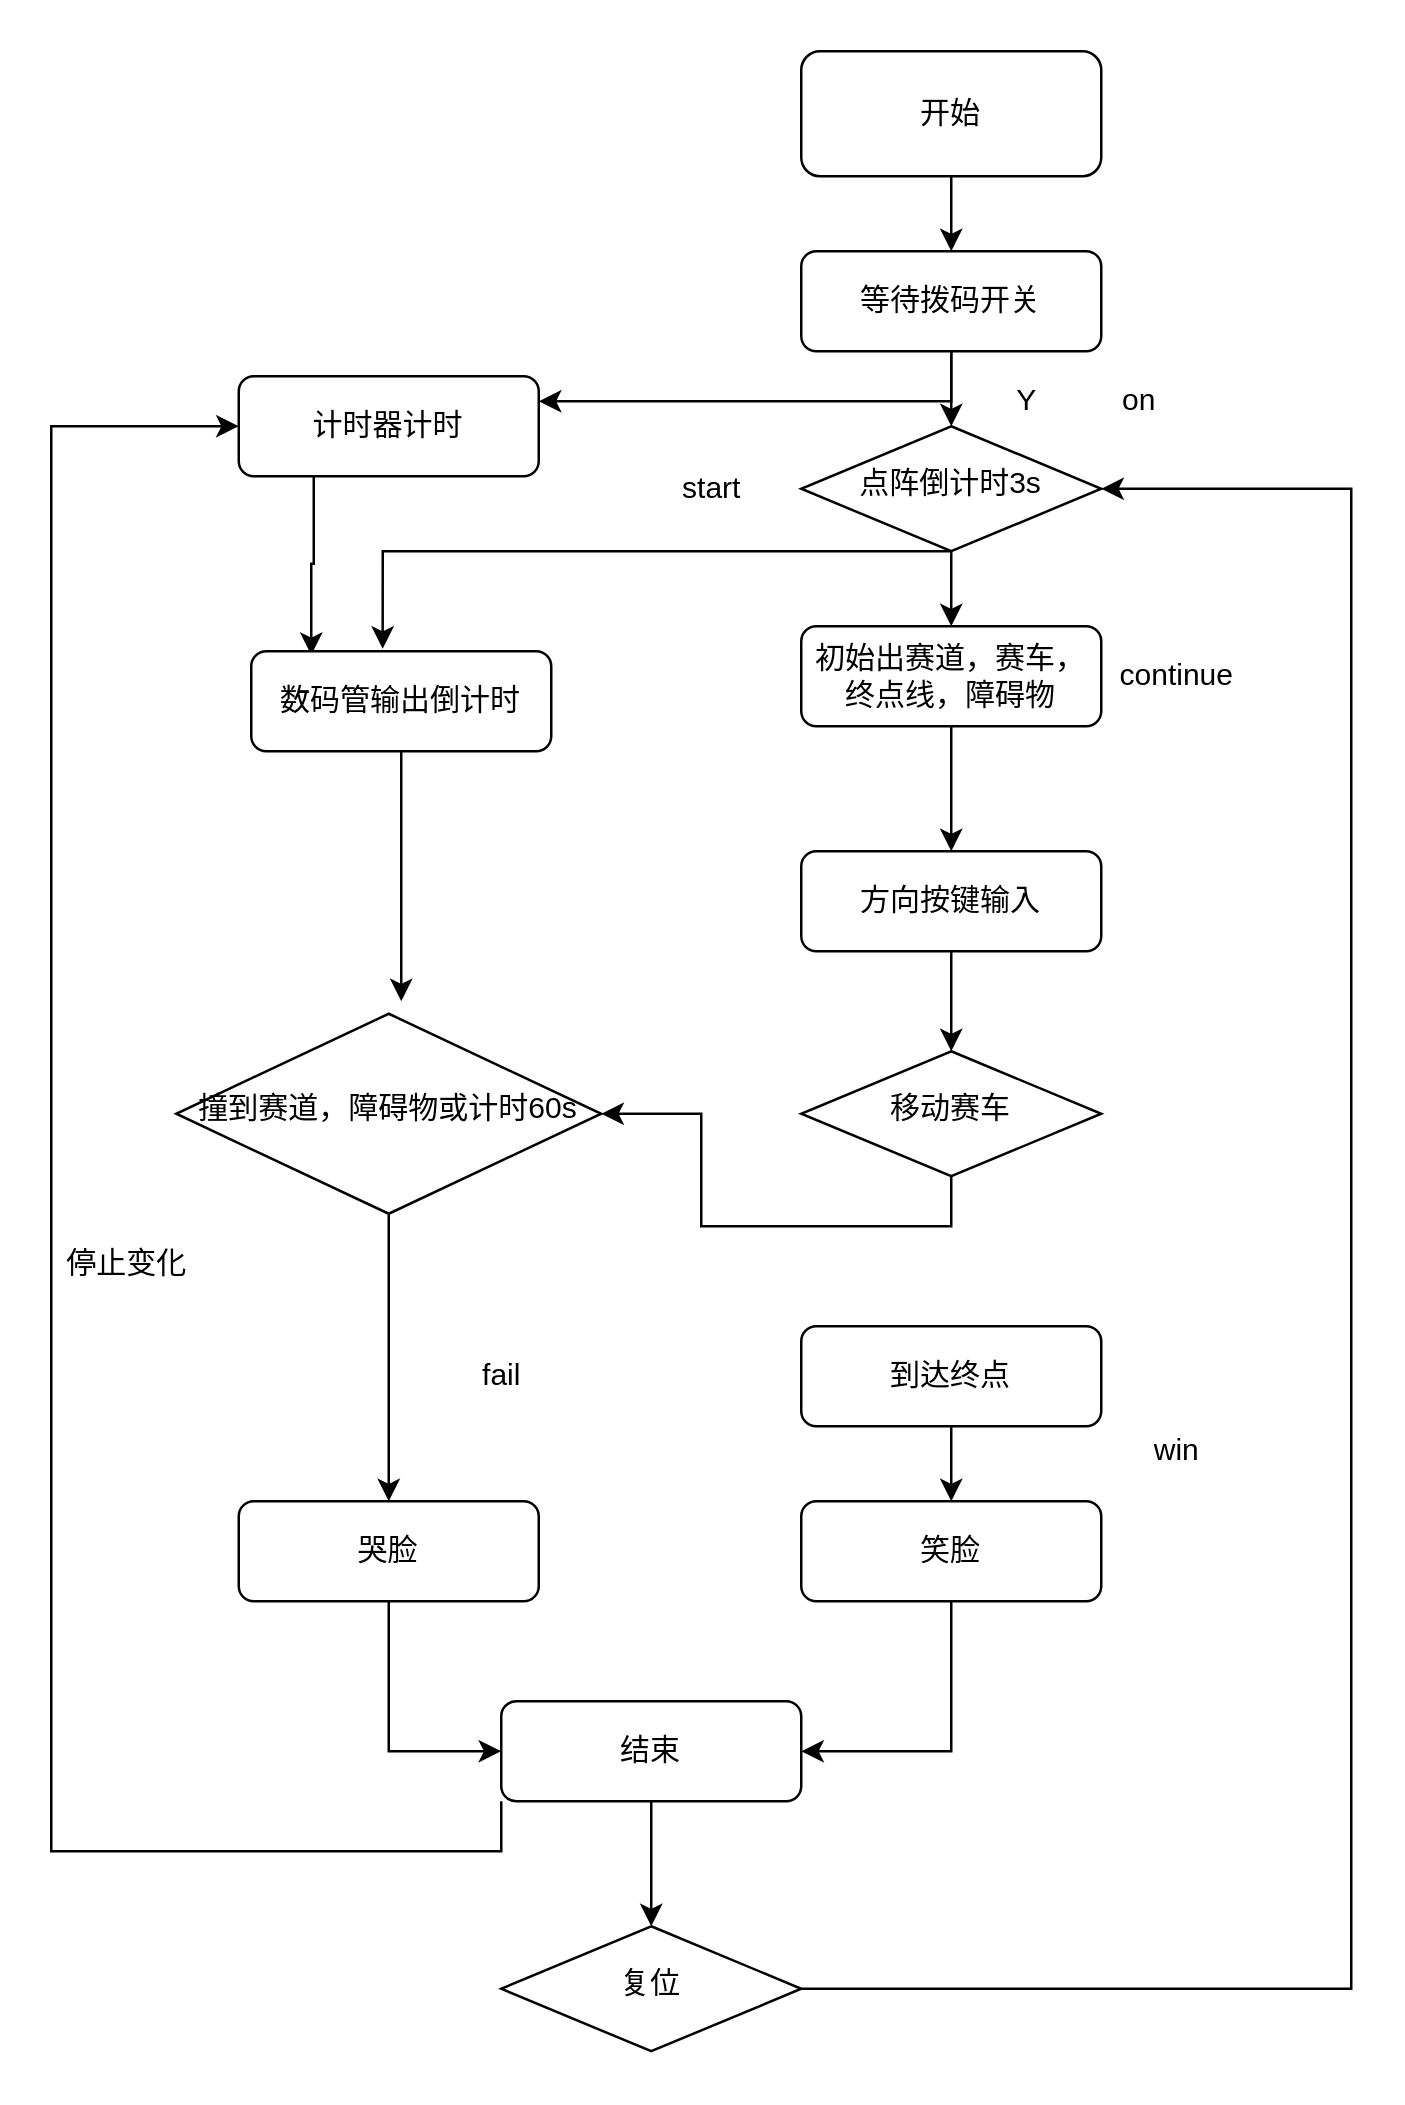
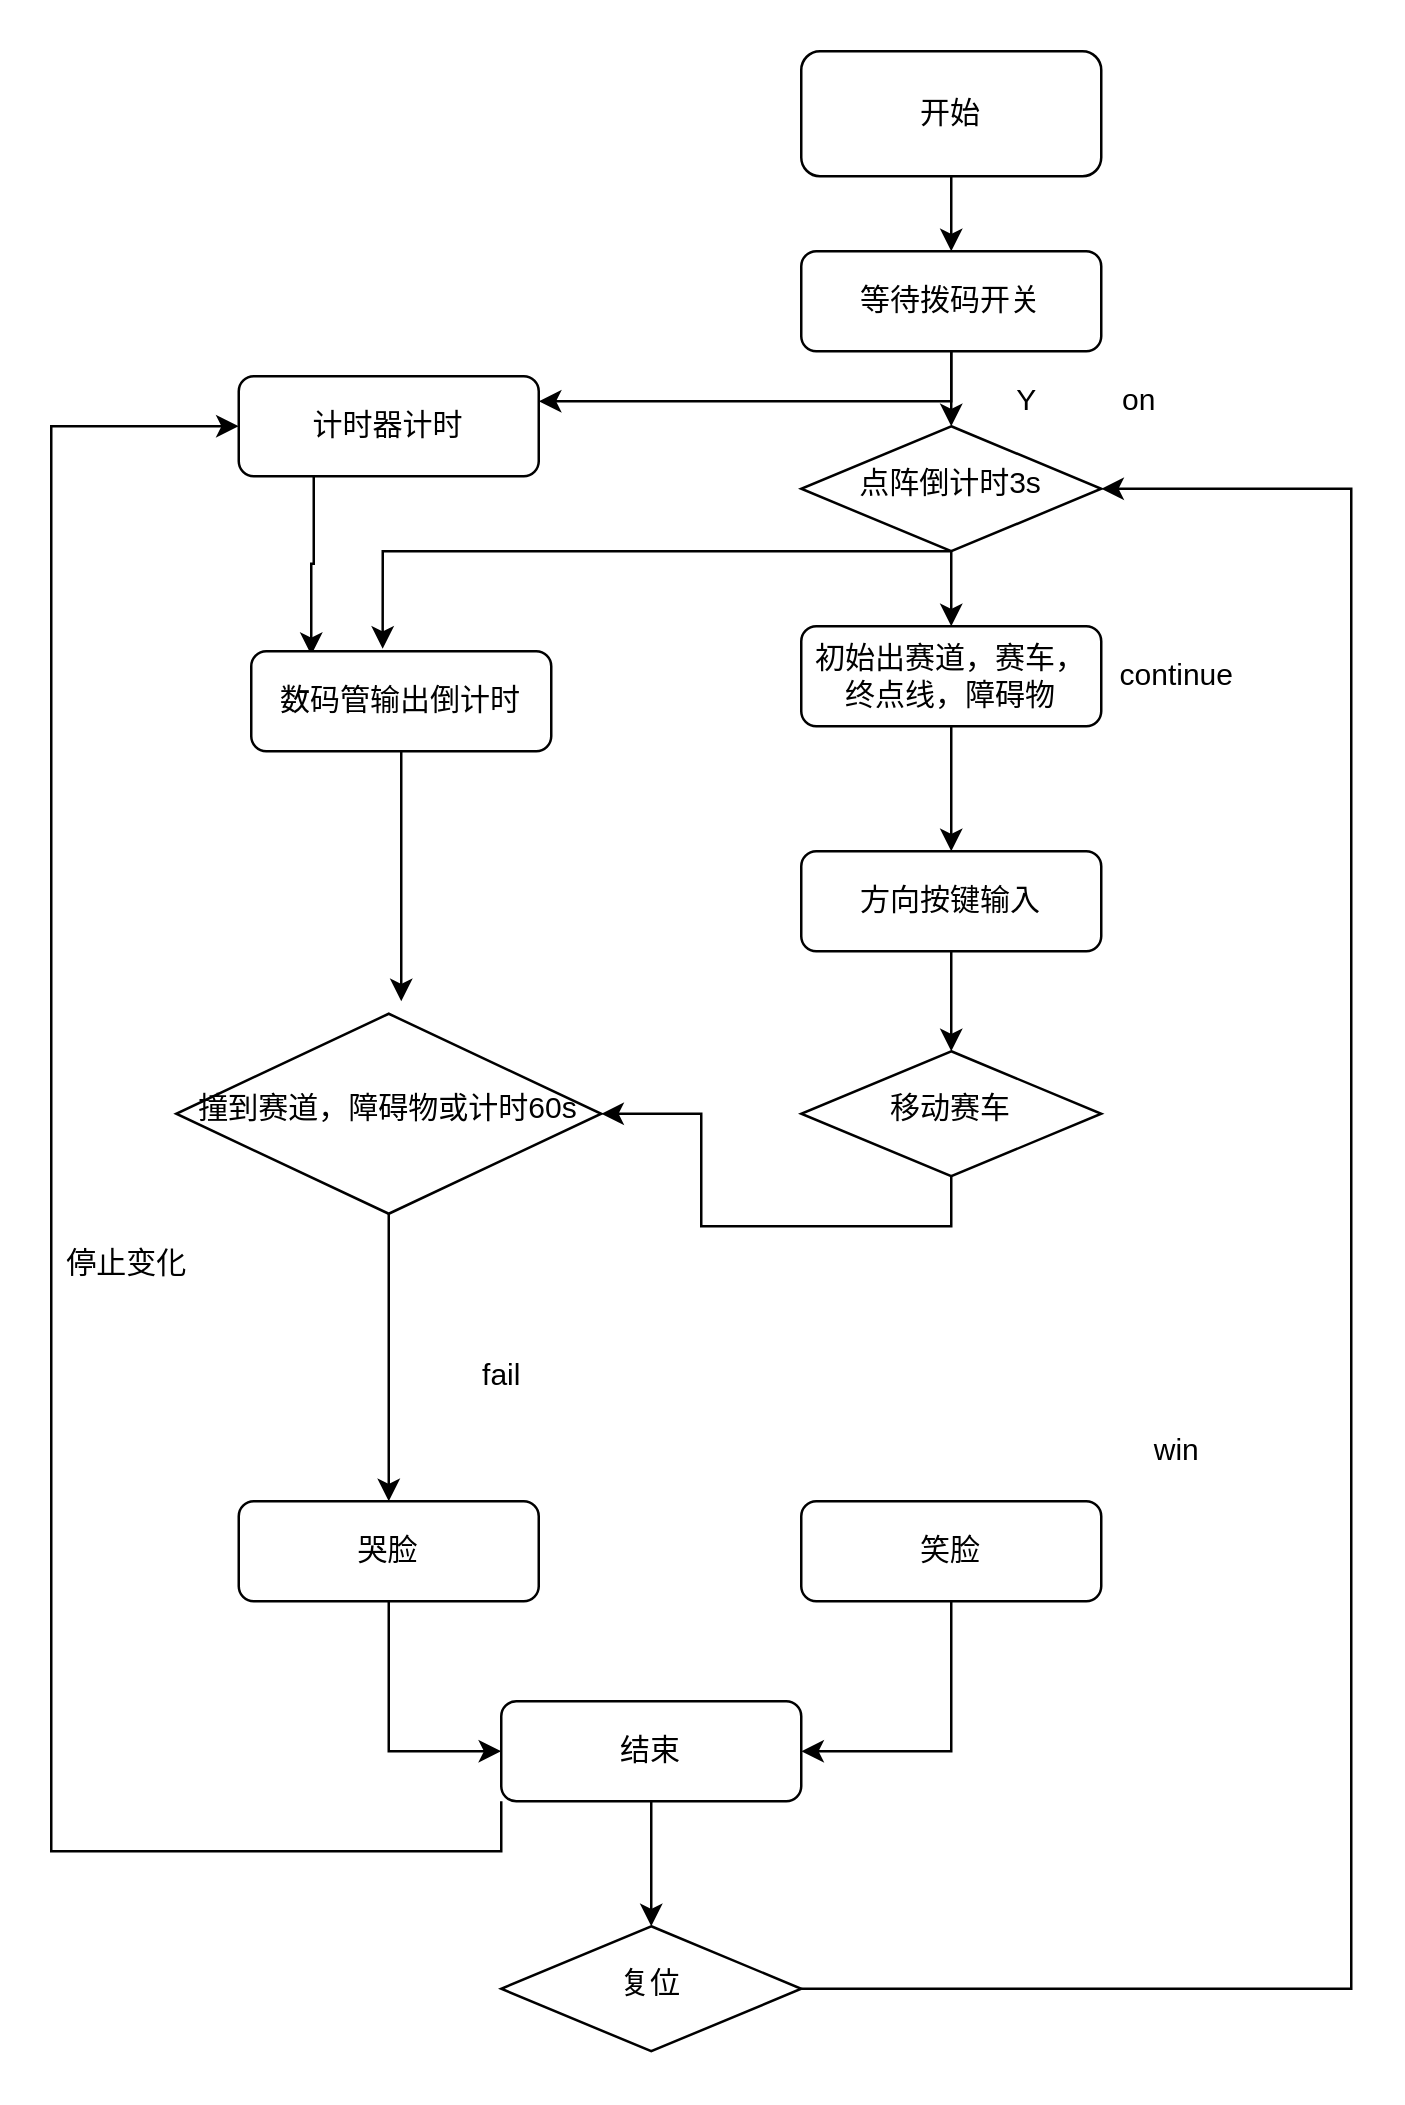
  <mxCell id="0" />
  <mxCell id="1" parent="0" />
  <mxCell id="2" value="" style="edgeStyle=orthogonalEdgeStyle;rounded=0;orthogonalLoop=1;jettySize=auto;html=1;" edge="1" parent="1" source="3" target="15"><mxGeometry relative="1" as="geometry" /></mxCell>
  <mxCell id="3" value="开始" style="rounded=1;whiteSpace=wrap;html=1;fontSize=12;glass=0;strokeWidth=1;shadow=0;" vertex="1" parent="1"><mxGeometry x="320" y="20" width="120" height="50" as="geometry" /></mxCell>
  <mxCell id="4" style="edgeStyle=orthogonalEdgeStyle;rounded=0;orthogonalLoop=1;jettySize=auto;html=1;exitX=0.5;exitY=1;exitDx=0;exitDy=0;entryX=0.5;entryY=0;entryDx=0;entryDy=0;" edge="1" parent="1" source="6" target="8"><mxGeometry relative="1" as="geometry" /></mxCell>
  <mxCell id="5" style="edgeStyle=orthogonalEdgeStyle;rounded=0;orthogonalLoop=1;jettySize=auto;html=1;exitX=0.5;exitY=1;exitDx=0;exitDy=0;entryX=0.438;entryY=-0.025;entryDx=0;entryDy=0;entryPerimeter=0;" edge="1" parent="1" source="6" target="29"><mxGeometry relative="1" as="geometry"><Array as="points"><mxPoint x="153" y="220" /></Array></mxGeometry></mxCell>
  <mxCell id="6" value="点阵倒计时3s" style="rhombus;whiteSpace=wrap;html=1;shadow=0;fontFamily=Helvetica;fontSize=12;align=center;strokeWidth=1;spacing=6;spacingTop=-4;" vertex="1" parent="1"><mxGeometry x="320" y="170" width="120" height="50" as="geometry" /></mxCell>
  <mxCell id="7" value="" style="edgeStyle=orthogonalEdgeStyle;rounded=0;orthogonalLoop=1;jettySize=auto;html=1;" edge="1" parent="1" source="8" target="10"><mxGeometry relative="1" as="geometry" /></mxCell>
  <mxCell id="8" value="初始出赛道，赛车，终点线，障碍物" style="rounded=1;whiteSpace=wrap;html=1;fontSize=12;glass=0;strokeWidth=1;shadow=0;" vertex="1" parent="1"><mxGeometry x="320" y="250" width="120" height="40" as="geometry" /></mxCell>
  <mxCell id="9" value="" style="edgeStyle=orthogonalEdgeStyle;rounded=0;orthogonalLoop=1;jettySize=auto;html=1;" edge="1" parent="1" source="10" target="19"><mxGeometry relative="1" as="geometry" /></mxCell>
  <mxCell id="10" value="方向按键输入" style="rounded=1;whiteSpace=wrap;html=1;fontSize=12;glass=0;strokeWidth=1;shadow=0;" vertex="1" parent="1"><mxGeometry x="320" y="340" width="120" height="40" as="geometry" /></mxCell>
- <mxCell id="11" style="edgeStyle=orthogonalEdgeStyle;rounded=0;orthogonalLoop=1;jettySize=auto;html=1;exitX=0.5;exitY=1;exitDx=0;exitDy=0;entryX=0.5;entryY=0;entryDx=0;entryDy=0;" edge="1" parent="1" source="12" target="23"><mxGeometry relative="1" as="geometry" /></mxCell>
- <mxCell id="12" value="到达终点" style="rounded=1;whiteSpace=wrap;html=1;fontSize=12;glass=0;strokeWidth=1;shadow=0;" vertex="1" parent="1"><mxGeometry x="320" y="530" width="120" height="40" as="geometry" /></mxCell>
  <mxCell id="13" style="edgeStyle=orthogonalEdgeStyle;rounded=0;orthogonalLoop=1;jettySize=auto;html=1;exitX=0.5;exitY=1;exitDx=0;exitDy=0;entryX=0.5;entryY=0;entryDx=0;entryDy=0;" edge="1" parent="1" source="15" target="6"><mxGeometry relative="1" as="geometry" /></mxCell>
  <mxCell id="14" style="edgeStyle=orthogonalEdgeStyle;rounded=0;orthogonalLoop=1;jettySize=auto;html=1;exitX=0.5;exitY=1;exitDx=0;exitDy=0;entryX=1;entryY=0.25;entryDx=0;entryDy=0;" edge="1" parent="1" source="15" target="27"><mxGeometry relative="1" as="geometry" /></mxCell>
  <mxCell id="15" value="等待拨码开关" style="rounded=1;whiteSpace=wrap;html=1;fontSize=12;glass=0;strokeWidth=1;shadow=0;" vertex="1" parent="1"><mxGeometry x="320" y="100" width="120" height="40" as="geometry" /></mxCell>
  <mxCell id="16" style="edgeStyle=orthogonalEdgeStyle;rounded=0;orthogonalLoop=1;jettySize=auto;html=1;exitX=0.5;exitY=1;exitDx=0;exitDy=0;" edge="1" parent="1" source="17" target="25"><mxGeometry relative="1" as="geometry" /></mxCell>
  <mxCell id="17" value="撞到赛道，障碍物或计时60s" style="rhombus;whiteSpace=wrap;html=1;shadow=0;fontFamily=Helvetica;fontSize=12;align=center;strokeWidth=1;spacing=6;spacingTop=-4;" vertex="1" parent="1"><mxGeometry x="70" y="405" width="170" height="80" as="geometry" /></mxCell>
  <mxCell id="18" style="edgeStyle=orthogonalEdgeStyle;rounded=0;orthogonalLoop=1;jettySize=auto;html=1;exitX=0.5;exitY=1;exitDx=0;exitDy=0;entryX=1;entryY=0.5;entryDx=0;entryDy=0;" edge="1" parent="1" source="19" target="17"><mxGeometry relative="1" as="geometry" /></mxCell>
  <mxCell id="19" value="移动赛车" style="rhombus;whiteSpace=wrap;html=1;shadow=0;fontFamily=Helvetica;fontSize=12;align=center;strokeWidth=1;spacing=6;spacingTop=-4;" vertex="1" parent="1"><mxGeometry x="320" y="420" width="120" height="50" as="geometry" /></mxCell>
  <mxCell id="20" style="edgeStyle=orthogonalEdgeStyle;rounded=0;orthogonalLoop=1;jettySize=auto;html=1;entryX=1;entryY=0.5;entryDx=0;entryDy=0;" edge="1" parent="1" source="21" target="6"><mxGeometry relative="1" as="geometry"><mxPoint x="560" y="200" as="targetPoint" /><Array as="points"><mxPoint x="540" y="795" /><mxPoint x="540" y="195" /></Array></mxGeometry></mxCell>
  <mxCell id="21" value="复位" style="rhombus;whiteSpace=wrap;html=1;shadow=0;fontFamily=Helvetica;fontSize=12;align=center;strokeWidth=1;spacing=6;spacingTop=-4;" vertex="1" parent="1"><mxGeometry x="200" y="770" width="120" height="50" as="geometry" /></mxCell>
  <mxCell id="22" style="edgeStyle=orthogonalEdgeStyle;rounded=0;orthogonalLoop=1;jettySize=auto;html=1;exitX=0.5;exitY=1;exitDx=0;exitDy=0;entryX=1;entryY=0.5;entryDx=0;entryDy=0;" edge="1" parent="1" source="23" target="32"><mxGeometry relative="1" as="geometry" /></mxCell>
  <mxCell id="23" value="笑脸" style="rounded=1;whiteSpace=wrap;html=1;fontSize=12;glass=0;strokeWidth=1;shadow=0;" vertex="1" parent="1"><mxGeometry x="320" y="600" width="120" height="40" as="geometry" /></mxCell>
  <mxCell id="24" style="edgeStyle=orthogonalEdgeStyle;rounded=0;orthogonalLoop=1;jettySize=auto;html=1;exitX=0.5;exitY=1;exitDx=0;exitDy=0;entryX=0;entryY=0.5;entryDx=0;entryDy=0;" edge="1" parent="1" source="25" target="32"><mxGeometry relative="1" as="geometry" /></mxCell>
  <mxCell id="25" value="哭脸" style="rounded=1;whiteSpace=wrap;html=1;fontSize=12;glass=0;strokeWidth=1;shadow=0;" vertex="1" parent="1"><mxGeometry x="95" y="600" width="120" height="40" as="geometry" /></mxCell>
  <mxCell id="26" style="edgeStyle=orthogonalEdgeStyle;rounded=0;orthogonalLoop=1;jettySize=auto;html=1;exitX=0.25;exitY=1;exitDx=0;exitDy=0;entryX=0.2;entryY=0.038;entryDx=0;entryDy=0;entryPerimeter=0;" edge="1" parent="1" source="27" target="29"><mxGeometry relative="1" as="geometry" /></mxCell>
  <mxCell id="27" value="计时器计时" style="rounded=1;whiteSpace=wrap;html=1;fontSize=12;glass=0;strokeWidth=1;shadow=0;" vertex="1" parent="1"><mxGeometry x="95" y="150" width="120" height="40" as="geometry" /></mxCell>
  <mxCell id="28" style="edgeStyle=orthogonalEdgeStyle;rounded=0;orthogonalLoop=1;jettySize=auto;html=1;exitX=0.5;exitY=1;exitDx=0;exitDy=0;" edge="1" parent="1" source="29"><mxGeometry relative="1" as="geometry"><mxPoint x="160" y="400" as="targetPoint" /></mxGeometry></mxCell>
  <mxCell id="29" value="数码管输出倒计时" style="rounded=1;whiteSpace=wrap;html=1;fontSize=12;glass=0;strokeWidth=1;shadow=0;" vertex="1" parent="1"><mxGeometry x="100" y="260" width="120" height="40" as="geometry" /></mxCell>
  <mxCell id="30" style="edgeStyle=orthogonalEdgeStyle;rounded=0;orthogonalLoop=1;jettySize=auto;html=1;exitX=0.5;exitY=1;exitDx=0;exitDy=0;" edge="1" parent="1" source="32" target="21"><mxGeometry relative="1" as="geometry" /></mxCell>
  <mxCell id="31" style="edgeStyle=orthogonalEdgeStyle;rounded=0;orthogonalLoop=1;jettySize=auto;html=1;exitX=0;exitY=1;exitDx=0;exitDy=0;entryX=0;entryY=0.5;entryDx=0;entryDy=0;" edge="1" parent="1" source="32" target="27"><mxGeometry relative="1" as="geometry"><Array as="points"><mxPoint x="200" y="740" /><mxPoint x="20" y="740" /><mxPoint x="20" y="170" /></Array></mxGeometry></mxCell>
  <mxCell id="32" value="结束" style="rounded=1;whiteSpace=wrap;html=1;fontSize=12;glass=0;strokeWidth=1;shadow=0;" vertex="1" parent="1"><mxGeometry x="200" y="680" width="120" height="40" as="geometry" /></mxCell>
  <mxCell id="33" value="Y" style="text;html=1;align=center;verticalAlign=middle;resizable=0;points=[];autosize=1;strokeColor=none;fillColor=none;" vertex="1" parent="1"><mxGeometry x="400" y="150" width="20" height="20" as="geometry" /></mxCell>
  <mxCell id="34" value="continue" style="text;html=1;align=center;verticalAlign=middle;resizable=0;points=[];autosize=1;strokeColor=none;fillColor=none;" vertex="1" parent="1"><mxGeometry x="440" y="260" width="60" height="20" as="geometry" /></mxCell>
  <mxCell id="35" value="fail" style="text;html=1;align=center;verticalAlign=middle;resizable=0;points=[];autosize=1;strokeColor=none;fillColor=none;" vertex="1" parent="1"><mxGeometry x="185" y="540" width="30" height="20" as="geometry" /></mxCell>
  <mxCell id="36" value="win" style="text;html=1;align=center;verticalAlign=middle;resizable=0;points=[];autosize=1;strokeColor=none;fillColor=none;" vertex="1" parent="1"><mxGeometry x="455" y="570" width="30" height="20" as="geometry" /></mxCell>
  <mxCell id="37" value="停止变化" style="text;html=1;align=center;verticalAlign=middle;resizable=0;points=[];autosize=1;strokeColor=none;fillColor=none;" vertex="1" parent="1"><mxGeometry x="20" y="495" width="60" height="20" as="geometry" /></mxCell>
  <mxCell id="38" value="on" style="text;html=1;align=center;verticalAlign=middle;resizable=0;points=[];autosize=1;strokeColor=none;fillColor=none;" vertex="1" parent="1"><mxGeometry x="440" y="150" width="30" height="20" as="geometry" /></mxCell>
- <mxCell id="39" value="start" style="text;html=1;align=center;verticalAlign=middle;resizable=0;points=[];autosize=1;strokeColor=none;fillColor=none;" vertex="1" parent="1"><mxGeometry x="264" y="185" width="40" height="20" as="geometry" /></mxCell>
